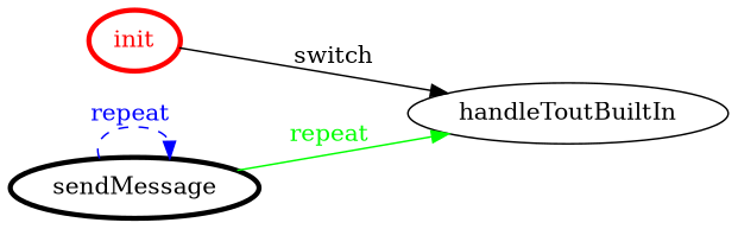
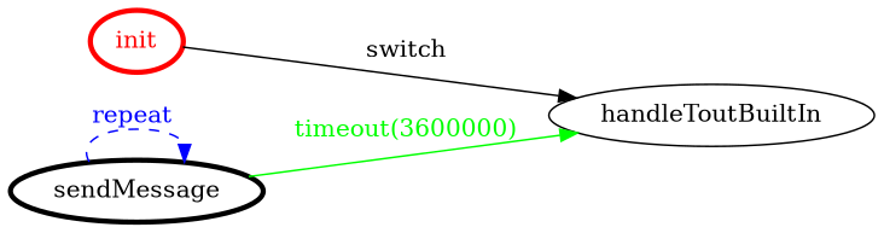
  digraph {
    rankdir=LR
    node [penwidth=3]
    init [color=red fontcolor=red]
    handleToutBuiltIn [penwidth=""]
    sendMessage [color=black fontcolor=black]
    init -> handleToutBuiltIn [color=black fontcolor=black label=switch]
-   sendMessage -> handleToutBuiltIn [color=green fontcolor=green label="repeat "]
+   sendMessage -> handleToutBuiltIn [color=green fontcolor=green label="timeout(3600000)"]
    sendMessage -> sendMessage [color=blue fontcolor=blue label="repeat " style=dashed]
  }
